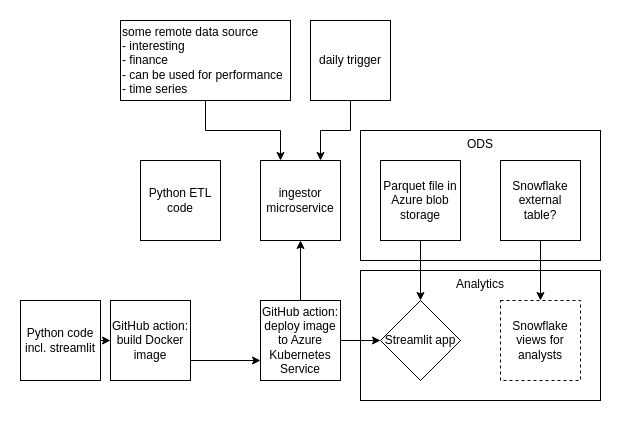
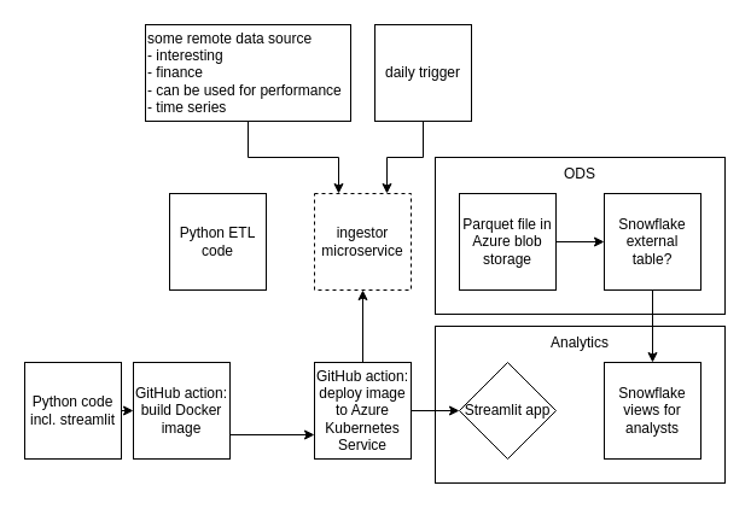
  <mxCell id="0" />
  <mxCell id="1" parent="0" />
  <mxCell id="2" value="Analytics" style="rounded=0;whiteSpace=wrap;html=1;verticalAlign=top;" vertex="1" parent="1"><mxGeometry x="360" y="270" width="240" height="130" as="geometry" /></mxCell>
  <mxCell id="3" value="ODS" style="rounded=0;whiteSpace=wrap;html=1;verticalAlign=top;" vertex="1" parent="1"><mxGeometry x="360" y="130" width="240" height="130" as="geometry" /></mxCell>
  <mxCell id="4" style="edgeStyle=orthogonalEdgeStyle;rounded=0;orthogonalLoop=1;jettySize=auto;html=1;entryX=0.25;entryY=0;entryDx=0;entryDy=0;exitX=0.5;exitY=1;exitDx=0;exitDy=0;" edge="1" parent="1" source="5" target="6"><mxGeometry relative="1" as="geometry" /></mxCell>
  <mxCell id="5" value="some remote data source&lt;div&gt;- interesting&lt;/div&gt;&lt;div&gt;- finance&lt;/div&gt;&lt;div&gt;- can be used for performance&lt;/div&gt;&lt;div&gt;- time series&lt;/div&gt;" style="rounded=0;whiteSpace=wrap;html=1;align=left;" vertex="1" parent="1"><mxGeometry x="120" y="20" width="170" height="80" as="geometry" /></mxCell>
- <mxCell id="6" value="ingestor microservice" style="rounded=0;whiteSpace=wrap;html=1;" vertex="1" parent="1"><mxGeometry x="260" y="160" width="80" height="80" as="geometry" /></mxCell>
- <mxCell id="7" style="edgeStyle=orthogonalEdgeStyle;rounded=0;orthogonalLoop=1;jettySize=auto;html=1;" edge="1" parent="1" source="8" target="14"><mxGeometry relative="1" as="geometry" /></mxCell>
+ <mxCell id="6" value="ingestor microservice" style="rounded=0;whiteSpace=wrap;html=1;dashed=1;" vertex="1" parent="1"><mxGeometry x="260" y="160" width="80" height="80" as="geometry" /></mxCell>
+ <mxCell id="7" style="edgeStyle=orthogonalEdgeStyle;rounded=0;orthogonalLoop=1;jettySize=auto;html=1;entryX=0;entryY=0.5;entryDx=0;entryDy=0;" edge="1" parent="1" source="8" target="10"><mxGeometry relative="1" as="geometry" /></mxCell>
  <mxCell id="8" value="Parquet file in Azure blob storage" style="rounded=0;whiteSpace=wrap;html=1;" vertex="1" parent="1"><mxGeometry x="380" y="160" width="80" height="80" as="geometry" /></mxCell>
  <mxCell id="9" style="edgeStyle=orthogonalEdgeStyle;rounded=0;orthogonalLoop=1;jettySize=auto;html=1;" edge="1" parent="1" source="10" target="11"><mxGeometry relative="1" as="geometry" /></mxCell>
  <mxCell id="10" value="Snowflake external table?" style="rounded=0;whiteSpace=wrap;html=1;" vertex="1" parent="1"><mxGeometry x="500" y="160" width="80" height="80" as="geometry" /></mxCell>
- <mxCell id="11" value="Snowflake views for analysts" style="rounded=0;whiteSpace=wrap;html=1;dashed=1;" vertex="1" parent="1"><mxGeometry x="500" y="300" width="80" height="80" as="geometry" /></mxCell>
+ <mxCell id="11" value="Snowflake views for analysts" style="rounded=0;whiteSpace=wrap;html=1;" vertex="1" parent="1"><mxGeometry x="500" y="300" width="80" height="80" as="geometry" /></mxCell>
  <mxCell id="12" style="edgeStyle=orthogonalEdgeStyle;rounded=0;orthogonalLoop=1;jettySize=auto;html=1;entryX=0;entryY=0.5;entryDx=0;entryDy=0;exitX=1;exitY=0.5;exitDx=0;exitDy=0;" edge="1" parent="1" source="13" target="16"><mxGeometry relative="1" as="geometry" /></mxCell>
  <mxCell id="13" value="Python code incl. streamlit" style="rounded=0;whiteSpace=wrap;html=1;" vertex="1" parent="1"><mxGeometry x="20" y="300" width="80" height="80" as="geometry" /></mxCell>
  <mxCell id="14" value="Streamlit app" style="rhombus;whiteSpace=wrap;html=1;" vertex="1" parent="1"><mxGeometry x="380" y="300" width="80" height="80" as="geometry" /></mxCell>
  <mxCell id="15" style="edgeStyle=orthogonalEdgeStyle;rounded=0;orthogonalLoop=1;jettySize=auto;html=1;entryX=0;entryY=0.75;entryDx=0;entryDy=0;exitX=1;exitY=0.75;exitDx=0;exitDy=0;" edge="1" parent="1" source="16" target="19"><mxGeometry relative="1" as="geometry" /></mxCell>
  <mxCell id="16" value="GitHub action: build Docker image" style="rounded=0;whiteSpace=wrap;html=1;" vertex="1" parent="1"><mxGeometry x="110" y="300" width="80" height="80" as="geometry" /></mxCell>
  <mxCell id="17" style="edgeStyle=orthogonalEdgeStyle;rounded=0;orthogonalLoop=1;jettySize=auto;html=1;" edge="1" parent="1" source="19" target="14"><mxGeometry relative="1" as="geometry" /></mxCell>
  <mxCell id="18" style="edgeStyle=orthogonalEdgeStyle;rounded=0;orthogonalLoop=1;jettySize=auto;html=1;entryX=0.5;entryY=1;entryDx=0;entryDy=0;" edge="1" parent="1" source="19" target="6"><mxGeometry relative="1" as="geometry" /></mxCell>
  <mxCell id="19" value="GitHub action: deploy image to Azure Kubernetes Service" style="rounded=0;whiteSpace=wrap;html=1;" vertex="1" parent="1"><mxGeometry x="260" y="300" width="80" height="80" as="geometry" /></mxCell>
  <mxCell id="20" style="edgeStyle=orthogonalEdgeStyle;rounded=0;orthogonalLoop=1;jettySize=auto;html=1;entryX=0.75;entryY=0;entryDx=0;entryDy=0;exitX=0.5;exitY=1;exitDx=0;exitDy=0;" edge="1" parent="1" source="21" target="6"><mxGeometry relative="1" as="geometry" /></mxCell>
  <mxCell id="21" value="daily trigger" style="rounded=0;whiteSpace=wrap;html=1;" vertex="1" parent="1"><mxGeometry x="310" y="20" width="80" height="80" as="geometry" /></mxCell>
  <mxCell id="22" value="Python ETL code" style="rounded=0;whiteSpace=wrap;html=1;" vertex="1" parent="1"><mxGeometry x="140" y="160" width="80" height="80" as="geometry" /></mxCell>
